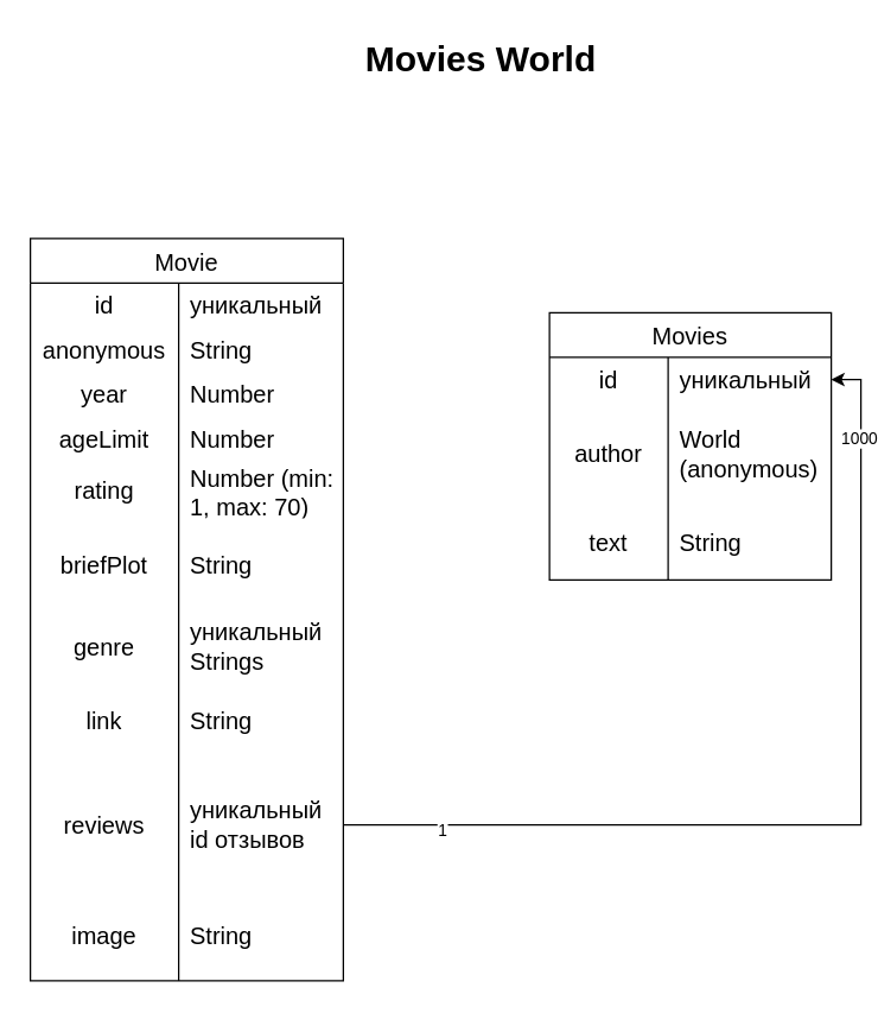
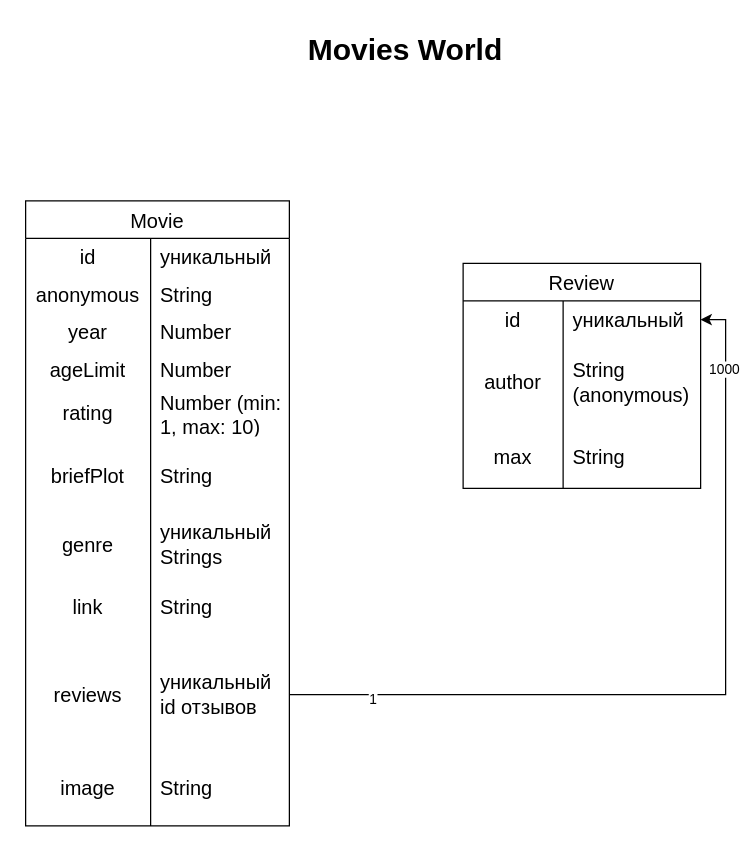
  <mxCell id="0" />
  <mxCell id="1" parent="0" />
  <mxCell id="2" value="Movie" style="shape=table;startSize=30;container=1;collapsible=0;childLayout=tableLayout;fixedRows=1;rowLines=0;fontStyle=0;strokeColor=default;fontSize=16;" vertex="1" parent="1"><mxGeometry x="20" y="160" width="211" height="500" as="geometry" /></mxCell>
  <mxCell id="3" value="" style="shape=tableRow;horizontal=0;startSize=0;swimlaneHead=0;swimlaneBody=0;top=0;left=0;bottom=0;right=0;collapsible=0;dropTarget=0;fillColor=none;points=[[0,0.5],[1,0.5]];portConstraint=eastwest;strokeColor=inherit;fontSize=16;" vertex="1" parent="2"><mxGeometry y="30" width="211" height="30" as="geometry" /></mxCell>
  <mxCell id="4" value="id" style="shape=partialRectangle;html=1;whiteSpace=wrap;connectable=0;fillColor=none;top=0;left=0;bottom=0;right=0;overflow=hidden;pointerEvents=1;strokeColor=inherit;fontSize=16;" vertex="1" parent="3"><mxGeometry width="100" height="30" as="geometry"><mxRectangle width="100" height="30" as="alternateBounds" /></mxGeometry></mxCell>
  <mxCell id="5" value="уникальный" style="shape=partialRectangle;html=1;whiteSpace=wrap;connectable=0;fillColor=none;top=0;left=0;bottom=0;right=0;align=left;spacingLeft=6;overflow=hidden;strokeColor=inherit;fontSize=16;" vertex="1" parent="3"><mxGeometry x="100" width="111" height="30" as="geometry"><mxRectangle width="111" height="30" as="alternateBounds" /></mxGeometry></mxCell>
  <mxCell id="6" value="" style="shape=tableRow;horizontal=0;startSize=0;swimlaneHead=0;swimlaneBody=0;top=0;left=0;bottom=0;right=0;collapsible=0;dropTarget=0;fillColor=none;points=[[0,0.5],[1,0.5]];portConstraint=eastwest;strokeColor=inherit;fontSize=16;" vertex="1" parent="2"><mxGeometry y="60" width="211" height="30" as="geometry" /></mxCell>
  <mxCell id="7" value="anonymous" style="shape=partialRectangle;html=1;whiteSpace=wrap;connectable=0;fillColor=none;top=0;left=0;bottom=0;right=0;overflow=hidden;strokeColor=inherit;fontSize=16;" vertex="1" parent="6"><mxGeometry width="100" height="30" as="geometry"><mxRectangle width="100" height="30" as="alternateBounds" /></mxGeometry></mxCell>
  <mxCell id="8" value="String" style="shape=partialRectangle;html=1;whiteSpace=wrap;connectable=0;fillColor=none;top=0;left=0;bottom=0;right=0;align=left;spacingLeft=6;overflow=hidden;strokeColor=inherit;fontSize=16;" vertex="1" parent="6"><mxGeometry x="100" width="111" height="30" as="geometry"><mxRectangle width="111" height="30" as="alternateBounds" /></mxGeometry></mxCell>
  <mxCell id="9" style="shape=tableRow;horizontal=0;startSize=0;swimlaneHead=0;swimlaneBody=0;top=0;left=0;bottom=0;right=0;collapsible=0;dropTarget=0;fillColor=none;points=[[0,0.5],[1,0.5]];portConstraint=eastwest;strokeColor=inherit;fontSize=16;" vertex="1" parent="2"><mxGeometry y="90" width="211" height="30" as="geometry" /></mxCell>
  <mxCell id="10" value="year" style="shape=partialRectangle;html=1;whiteSpace=wrap;connectable=0;fillColor=none;top=0;left=0;bottom=0;right=0;overflow=hidden;strokeColor=inherit;fontSize=16;" vertex="1" parent="9"><mxGeometry width="100" height="30" as="geometry"><mxRectangle width="100" height="30" as="alternateBounds" /></mxGeometry></mxCell>
  <mxCell id="11" value="Number" style="shape=partialRectangle;html=1;whiteSpace=wrap;connectable=0;fillColor=none;top=0;left=0;bottom=0;right=0;align=left;spacingLeft=6;overflow=hidden;strokeColor=inherit;fontSize=16;" vertex="1" parent="9"><mxGeometry x="100" width="111" height="30" as="geometry"><mxRectangle width="111" height="30" as="alternateBounds" /></mxGeometry></mxCell>
  <mxCell id="12" style="shape=tableRow;horizontal=0;startSize=0;swimlaneHead=0;swimlaneBody=0;top=0;left=0;bottom=0;right=0;collapsible=0;dropTarget=0;fillColor=none;points=[[0,0.5],[1,0.5]];portConstraint=eastwest;strokeColor=inherit;fontSize=16;" vertex="1" parent="2"><mxGeometry y="120" width="211" height="30" as="geometry" /></mxCell>
  <mxCell id="13" value="ageLimit" style="shape=partialRectangle;html=1;whiteSpace=wrap;connectable=0;fillColor=none;top=0;left=0;bottom=0;right=0;overflow=hidden;strokeColor=inherit;fontSize=16;" vertex="1" parent="12"><mxGeometry width="100" height="30" as="geometry"><mxRectangle width="100" height="30" as="alternateBounds" /></mxGeometry></mxCell>
  <mxCell id="14" value="Number" style="shape=partialRectangle;html=1;whiteSpace=wrap;connectable=0;fillColor=none;top=0;left=0;bottom=0;right=0;align=left;spacingLeft=6;overflow=hidden;strokeColor=inherit;fontSize=16;" vertex="1" parent="12"><mxGeometry x="100" width="111" height="30" as="geometry"><mxRectangle width="111" height="30" as="alternateBounds" /></mxGeometry></mxCell>
  <mxCell id="15" style="shape=tableRow;horizontal=0;startSize=0;swimlaneHead=0;swimlaneBody=0;top=0;left=0;bottom=0;right=0;collapsible=0;dropTarget=0;fillColor=none;points=[[0,0.5],[1,0.5]];portConstraint=eastwest;strokeColor=inherit;fontSize=16;" vertex="1" parent="2"><mxGeometry y="150" width="211" height="40" as="geometry" /></mxCell>
  <mxCell id="16" value="rating" style="shape=partialRectangle;html=1;whiteSpace=wrap;connectable=0;fillColor=none;top=0;left=0;bottom=0;right=0;overflow=hidden;strokeColor=inherit;fontSize=16;" vertex="1" parent="15"><mxGeometry width="100" height="40" as="geometry"><mxRectangle width="100" height="40" as="alternateBounds" /></mxGeometry></mxCell>
- <mxCell id="17" value="Number (min: 1, max: 70)" style="shape=partialRectangle;html=1;whiteSpace=wrap;connectable=0;fillColor=none;top=0;left=0;bottom=0;right=0;align=left;spacingLeft=6;overflow=hidden;strokeColor=inherit;fontSize=16;" vertex="1" parent="15"><mxGeometry x="100" width="111" height="40" as="geometry"><mxRectangle width="111" height="40" as="alternateBounds" /></mxGeometry></mxCell>
+ <mxCell id="17" value="Number (min: 1, max: 10)" style="shape=partialRectangle;html=1;whiteSpace=wrap;connectable=0;fillColor=none;top=0;left=0;bottom=0;right=0;align=left;spacingLeft=6;overflow=hidden;strokeColor=inherit;fontSize=16;" vertex="1" parent="15"><mxGeometry x="100" width="111" height="40" as="geometry"><mxRectangle width="111" height="40" as="alternateBounds" /></mxGeometry></mxCell>
  <mxCell id="18" style="shape=tableRow;horizontal=0;startSize=0;swimlaneHead=0;swimlaneBody=0;top=0;left=0;bottom=0;right=0;collapsible=0;dropTarget=0;fillColor=none;points=[[0,0.5],[1,0.5]];portConstraint=eastwest;strokeColor=inherit;fontSize=16;" vertex="1" parent="2"><mxGeometry y="190" width="211" height="60" as="geometry" /></mxCell>
  <mxCell id="19" value="briefPlot" style="shape=partialRectangle;html=1;whiteSpace=wrap;connectable=0;fillColor=none;top=0;left=0;bottom=0;right=0;overflow=hidden;strokeColor=inherit;fontSize=16;" vertex="1" parent="18"><mxGeometry width="100" height="60" as="geometry"><mxRectangle width="100" height="60" as="alternateBounds" /></mxGeometry></mxCell>
  <mxCell id="20" value="String" style="shape=partialRectangle;html=1;whiteSpace=wrap;connectable=0;fillColor=none;top=0;left=0;bottom=0;right=0;align=left;spacingLeft=6;overflow=hidden;strokeColor=inherit;fontSize=16;" vertex="1" parent="18"><mxGeometry x="100" width="111" height="60" as="geometry"><mxRectangle width="111" height="60" as="alternateBounds" /></mxGeometry></mxCell>
  <mxCell id="21" style="shape=tableRow;horizontal=0;startSize=0;swimlaneHead=0;swimlaneBody=0;top=0;left=0;bottom=0;right=0;collapsible=0;dropTarget=0;fillColor=none;points=[[0,0.5],[1,0.5]];portConstraint=eastwest;strokeColor=inherit;fontSize=16;" vertex="1" parent="2"><mxGeometry y="250" width="211" height="50" as="geometry" /></mxCell>
  <mxCell id="22" value="genre" style="shape=partialRectangle;html=1;whiteSpace=wrap;connectable=0;fillColor=none;top=0;left=0;bottom=0;right=0;overflow=hidden;strokeColor=inherit;fontSize=16;" vertex="1" parent="21"><mxGeometry width="100" height="50" as="geometry"><mxRectangle width="100" height="50" as="alternateBounds" /></mxGeometry></mxCell>
  <mxCell id="23" value="уникальный Strings" style="shape=partialRectangle;html=1;whiteSpace=wrap;connectable=0;fillColor=none;top=0;left=0;bottom=0;right=0;align=left;spacingLeft=6;overflow=hidden;strokeColor=inherit;fontSize=16;" vertex="1" parent="21"><mxGeometry x="100" width="111" height="50" as="geometry"><mxRectangle width="111" height="50" as="alternateBounds" /></mxGeometry></mxCell>
  <mxCell id="24" style="shape=tableRow;horizontal=0;startSize=0;swimlaneHead=0;swimlaneBody=0;top=0;left=0;bottom=0;right=0;collapsible=0;dropTarget=0;fillColor=none;points=[[0,0.5],[1,0.5]];portConstraint=eastwest;strokeColor=inherit;fontSize=16;" vertex="1" parent="2"><mxGeometry y="300" width="211" height="50" as="geometry" /></mxCell>
  <mxCell id="25" value="link" style="shape=partialRectangle;html=1;whiteSpace=wrap;connectable=0;fillColor=none;top=0;left=0;bottom=0;right=0;overflow=hidden;strokeColor=inherit;fontSize=16;" vertex="1" parent="24"><mxGeometry width="100" height="50" as="geometry"><mxRectangle width="100" height="50" as="alternateBounds" /></mxGeometry></mxCell>
  <mxCell id="26" value="String" style="shape=partialRectangle;html=1;whiteSpace=wrap;connectable=0;fillColor=none;top=0;left=0;bottom=0;right=0;align=left;spacingLeft=6;overflow=hidden;strokeColor=inherit;fontSize=16;" vertex="1" parent="24"><mxGeometry x="100" width="111" height="50" as="geometry"><mxRectangle width="111" height="50" as="alternateBounds" /></mxGeometry></mxCell>
  <mxCell id="27" style="shape=tableRow;horizontal=0;startSize=0;swimlaneHead=0;swimlaneBody=0;top=0;left=0;bottom=0;right=0;collapsible=0;dropTarget=0;fillColor=none;points=[[0,0.5],[1,0.5]];portConstraint=eastwest;strokeColor=inherit;fontSize=16;" vertex="1" parent="2"><mxGeometry y="350" width="211" height="90" as="geometry" /></mxCell>
  <mxCell id="28" value="reviews" style="shape=partialRectangle;html=1;whiteSpace=wrap;connectable=0;fillColor=none;top=0;left=0;bottom=0;right=0;overflow=hidden;strokeColor=inherit;fontSize=16;" vertex="1" parent="27"><mxGeometry width="100" height="90" as="geometry"><mxRectangle width="100" height="90" as="alternateBounds" /></mxGeometry></mxCell>
  <mxCell id="29" value="уникальный id отзывов" style="shape=partialRectangle;html=1;whiteSpace=wrap;connectable=0;fillColor=none;top=0;left=0;bottom=0;right=0;align=left;spacingLeft=6;overflow=hidden;strokeColor=inherit;fontSize=16;" vertex="1" parent="27"><mxGeometry x="100" width="111" height="90" as="geometry"><mxRectangle width="111" height="90" as="alternateBounds" /></mxGeometry></mxCell>
  <mxCell id="30" style="shape=tableRow;horizontal=0;startSize=0;swimlaneHead=0;swimlaneBody=0;top=0;left=0;bottom=0;right=0;collapsible=0;dropTarget=0;fillColor=none;points=[[0,0.5],[1,0.5]];portConstraint=eastwest;strokeColor=inherit;fontSize=16;" vertex="1" parent="2"><mxGeometry y="440" width="211" height="60" as="geometry" /></mxCell>
  <mxCell id="31" value="image" style="shape=partialRectangle;html=1;whiteSpace=wrap;connectable=0;fillColor=none;top=0;left=0;bottom=0;right=0;overflow=hidden;strokeColor=inherit;fontSize=16;" vertex="1" parent="30"><mxGeometry width="100" height="60" as="geometry"><mxRectangle width="100" height="60" as="alternateBounds" /></mxGeometry></mxCell>
  <mxCell id="32" value="String" style="shape=partialRectangle;html=1;whiteSpace=wrap;connectable=0;fillColor=none;top=0;left=0;bottom=0;right=0;align=left;spacingLeft=6;overflow=hidden;strokeColor=inherit;fontSize=16;" vertex="1" parent="30"><mxGeometry x="100" width="111" height="60" as="geometry"><mxRectangle width="111" height="60" as="alternateBounds" /></mxGeometry></mxCell>
- <mxCell id="33" value="Movies" style="shape=table;startSize=30;container=1;collapsible=0;childLayout=tableLayout;fixedRows=1;rowLines=0;fontStyle=0;strokeColor=default;fontSize=16;" vertex="1" parent="1"><mxGeometry x="370" y="210" width="190" height="180" as="geometry" /></mxCell>
+ <mxCell id="33" value="Review" style="shape=table;startSize=30;container=1;collapsible=0;childLayout=tableLayout;fixedRows=1;rowLines=0;fontStyle=0;strokeColor=default;fontSize=16;" vertex="1" parent="1"><mxGeometry x="370" y="210" width="190" height="180" as="geometry" /></mxCell>
  <mxCell id="34" value="" style="shape=tableRow;horizontal=0;startSize=0;swimlaneHead=0;swimlaneBody=0;top=0;left=0;bottom=0;right=0;collapsible=0;dropTarget=0;fillColor=none;points=[[0,0.5],[1,0.5]];portConstraint=eastwest;strokeColor=inherit;fontSize=16;" vertex="1" parent="33"><mxGeometry y="30" width="190" height="30" as="geometry" /></mxCell>
  <mxCell id="35" value="id" style="shape=partialRectangle;html=1;whiteSpace=wrap;connectable=0;fillColor=none;top=0;left=0;bottom=0;right=0;overflow=hidden;pointerEvents=1;strokeColor=inherit;fontSize=16;" vertex="1" parent="34"><mxGeometry width="80" height="30" as="geometry"><mxRectangle width="80" height="30" as="alternateBounds" /></mxGeometry></mxCell>
  <mxCell id="36" value="уникальный" style="shape=partialRectangle;html=1;whiteSpace=wrap;connectable=0;fillColor=none;top=0;left=0;bottom=0;right=0;align=left;spacingLeft=6;overflow=hidden;strokeColor=inherit;fontSize=16;" vertex="1" parent="34"><mxGeometry x="80" width="110" height="30" as="geometry"><mxRectangle width="110" height="30" as="alternateBounds" /></mxGeometry></mxCell>
  <mxCell id="37" value="" style="shape=tableRow;horizontal=0;startSize=0;swimlaneHead=0;swimlaneBody=0;top=0;left=0;bottom=0;right=0;collapsible=0;dropTarget=0;fillColor=none;points=[[0,0.5],[1,0.5]];portConstraint=eastwest;strokeColor=inherit;fontSize=16;" vertex="1" parent="33"><mxGeometry y="60" width="190" height="70" as="geometry" /></mxCell>
  <mxCell id="38" value="author" style="shape=partialRectangle;html=1;whiteSpace=wrap;connectable=0;fillColor=none;top=0;left=0;bottom=0;right=0;overflow=hidden;strokeColor=inherit;fontSize=16;" vertex="1" parent="37"><mxGeometry width="80" height="70" as="geometry"><mxRectangle width="80" height="70" as="alternateBounds" /></mxGeometry></mxCell>
- <mxCell id="39" value="World (anonymous)" style="shape=partialRectangle;html=1;whiteSpace=wrap;connectable=0;fillColor=none;top=0;left=0;bottom=0;right=0;align=left;spacingLeft=6;overflow=hidden;strokeColor=inherit;fontSize=16;" vertex="1" parent="37"><mxGeometry x="80" width="110" height="70" as="geometry"><mxRectangle width="110" height="70" as="alternateBounds" /></mxGeometry></mxCell>
+ <mxCell id="39" value="String (anonymous)" style="shape=partialRectangle;html=1;whiteSpace=wrap;connectable=0;fillColor=none;top=0;left=0;bottom=0;right=0;align=left;spacingLeft=6;overflow=hidden;strokeColor=inherit;fontSize=16;" vertex="1" parent="37"><mxGeometry x="80" width="110" height="70" as="geometry"><mxRectangle width="110" height="70" as="alternateBounds" /></mxGeometry></mxCell>
  <mxCell id="40" style="shape=tableRow;horizontal=0;startSize=0;swimlaneHead=0;swimlaneBody=0;top=0;left=0;bottom=0;right=0;collapsible=0;dropTarget=0;fillColor=none;points=[[0,0.5],[1,0.5]];portConstraint=eastwest;strokeColor=inherit;fontSize=16;" vertex="1" parent="33"><mxGeometry y="130" width="190" height="50" as="geometry" /></mxCell>
- <mxCell id="41" value="text" style="shape=partialRectangle;html=1;whiteSpace=wrap;connectable=0;fillColor=none;top=0;left=0;bottom=0;right=0;overflow=hidden;strokeColor=inherit;fontSize=16;" vertex="1" parent="40"><mxGeometry width="80" height="50" as="geometry"><mxRectangle width="80" height="50" as="alternateBounds" /></mxGeometry></mxCell>
+ <mxCell id="41" value="max" style="shape=partialRectangle;html=1;whiteSpace=wrap;connectable=0;fillColor=none;top=0;left=0;bottom=0;right=0;overflow=hidden;strokeColor=inherit;fontSize=16;" vertex="1" parent="40"><mxGeometry width="80" height="50" as="geometry"><mxRectangle width="80" height="50" as="alternateBounds" /></mxGeometry></mxCell>
  <mxCell id="42" value="String" style="shape=partialRectangle;html=1;whiteSpace=wrap;connectable=0;fillColor=none;top=0;left=0;bottom=0;right=0;align=left;spacingLeft=6;overflow=hidden;strokeColor=inherit;fontSize=16;" vertex="1" parent="40"><mxGeometry x="80" width="110" height="50" as="geometry"><mxRectangle width="110" height="50" as="alternateBounds" /></mxGeometry></mxCell>
  <mxCell id="43" value="&lt;h1 style=&quot;&quot;&gt;Movies World&lt;/h1&gt;" style="text;html=1;strokeColor=none;fillColor=none;spacing=5;spacingTop=-20;whiteSpace=wrap;overflow=hidden;rounded=0;align=center;" vertex="1" parent="1"><mxGeometry x="229" y="20" width="190" height="40" as="geometry" /></mxCell>
  <mxCell id="44" style="edgeStyle=orthogonalEdgeStyle;rounded=0;orthogonalLoop=1;jettySize=auto;html=1;entryX=1;entryY=0.5;entryDx=0;entryDy=0;" edge="1" parent="1" source="27" target="34"><mxGeometry relative="1" as="geometry" /></mxCell>
  <mxCell id="45" value="1" style="edgeLabel;html=1;align=center;verticalAlign=middle;resizable=0;points=[];" vertex="1" connectable="0" parent="44"><mxGeometry x="-0.803" y="-3" relative="1" as="geometry"><mxPoint as="offset" /></mxGeometry></mxCell>
  <mxCell id="46" value="1000" style="edgeLabel;html=1;align=center;verticalAlign=middle;resizable=0;points=[];" vertex="1" connectable="0" parent="44"><mxGeometry x="0.823" y="2" relative="1" as="geometry"><mxPoint as="offset" /></mxGeometry></mxCell>
